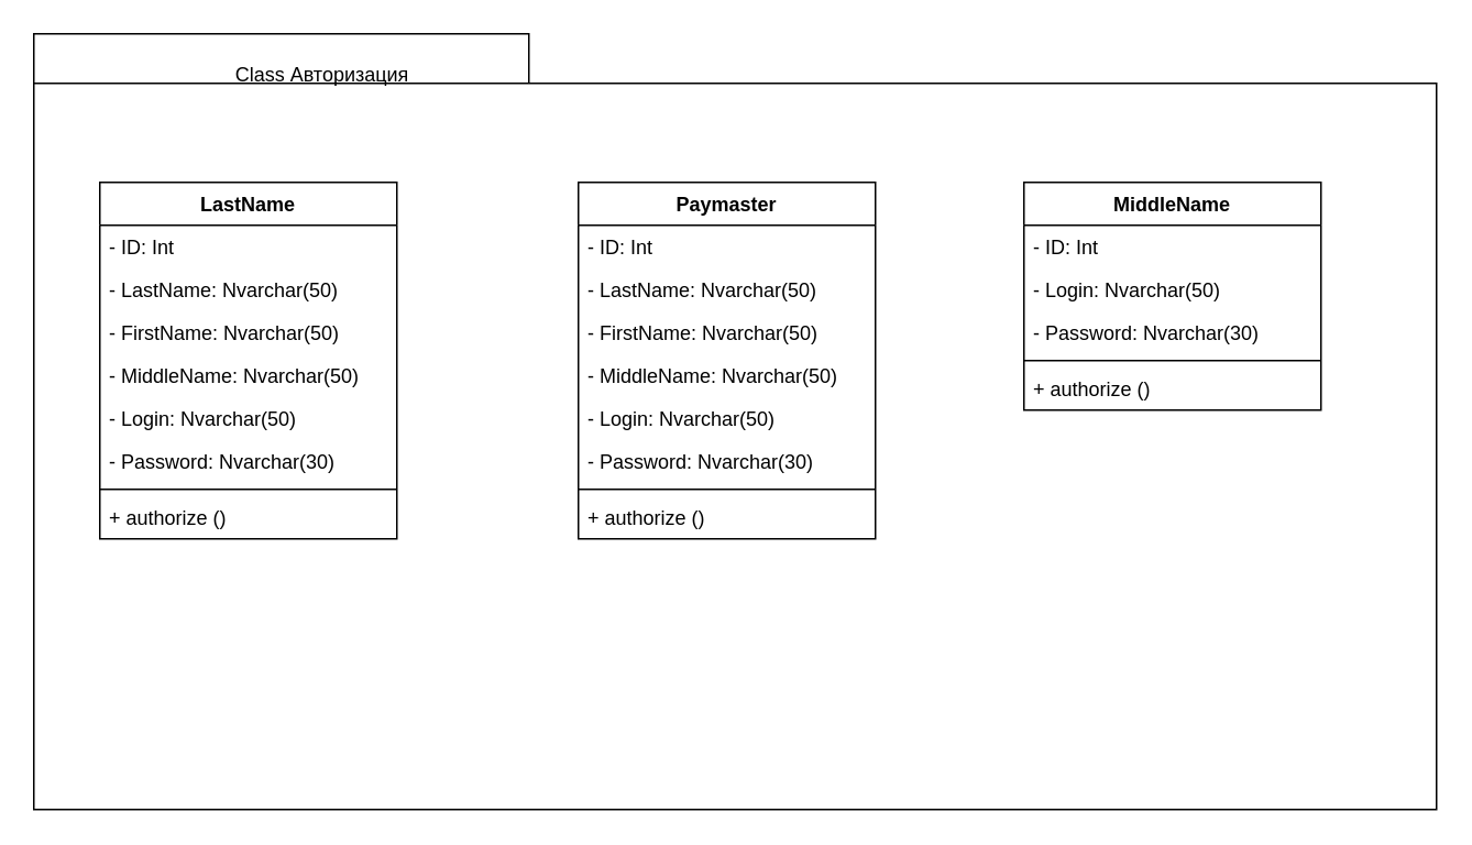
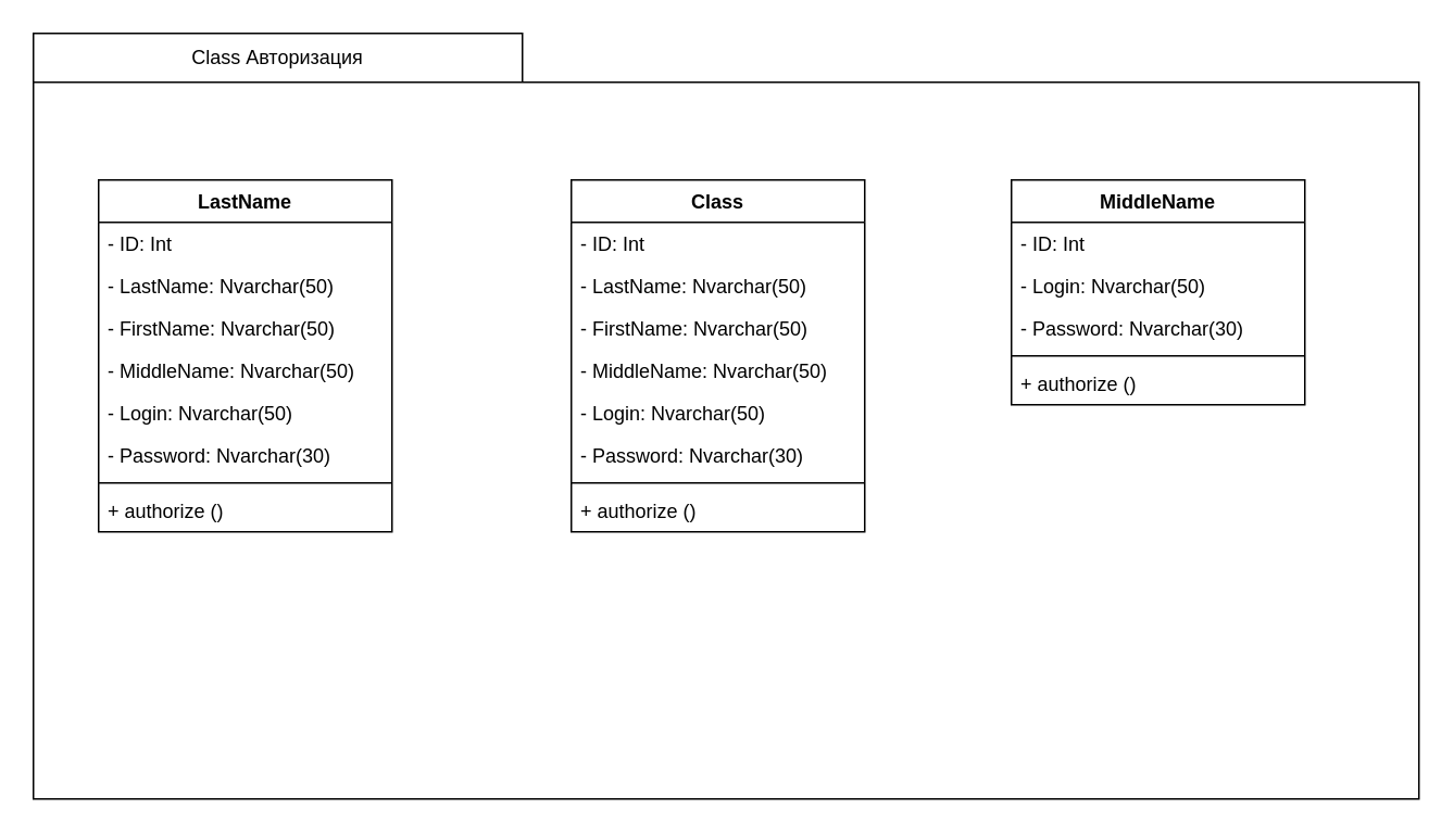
  <mxCell id="0" />
  <mxCell id="1" parent="0" />
  <mxCell id="2" value="package" style="shape=folder;fontStyle=1;spacingTop=10;tabWidth=300;tabHeight=30;tabPosition=left;html=1;shadow=0;labelBackgroundColor=none;sketch=0;gradientColor=none;backgroundOutline=0;noLabel=1;fontColor=none;labelBorderColor=none;" vertex="1" parent="1"><mxGeometry x="20" y="20" width="850" height="470" as="geometry" /></mxCell>
- <mxCell id="3" value="Class Авторизация" style="text;html=1;strokeColor=none;fillColor=none;align=center;verticalAlign=middle;whiteSpace=wrap;rounded=0;shadow=0;labelBackgroundColor=none;sketch=0;fontColor=none;" vertex="1" parent="1"><mxGeometry x="45" y="30" width="300" height="30" as="geometry" /></mxCell>
+ <mxCell id="3" value="Class Авторизация" style="text;html=1;strokeColor=none;fillColor=none;align=center;verticalAlign=middle;whiteSpace=wrap;rounded=0;shadow=0;labelBackgroundColor=none;sketch=0;fontColor=none;" vertex="1" parent="1"><mxGeometry x="20" y="20" width="300" height="30" as="geometry" /></mxCell>
  <mxCell id="4" value="MiddleName" style="swimlane;fontStyle=1;align=center;verticalAlign=top;childLayout=stackLayout;horizontal=1;startSize=26;horizontalStack=0;resizeParent=1;resizeParentMax=0;resizeLast=0;collapsible=1;marginBottom=0;" vertex="1" parent="1"><mxGeometry x="620" y="110" width="180" height="138" as="geometry" /></mxCell>
  <mxCell id="5" value="- ID: Int" style="text;strokeColor=none;fillColor=none;align=left;verticalAlign=top;spacingLeft=4;spacingRight=4;overflow=hidden;rotatable=0;points=[[0,0.5],[1,0.5]];portConstraint=eastwest;" vertex="1" parent="4"><mxGeometry y="26" width="180" height="26" as="geometry" /></mxCell>
  <mxCell id="6" value="- Login: Nvarchar(50)" style="text;strokeColor=none;fillColor=none;align=left;verticalAlign=top;spacingLeft=4;spacingRight=4;overflow=hidden;rotatable=0;points=[[0,0.5],[1,0.5]];portConstraint=eastwest;" vertex="1" parent="4"><mxGeometry y="52" width="180" height="26" as="geometry" /></mxCell>
  <mxCell id="7" value="- Password: Nvarchar(30)" style="text;strokeColor=none;fillColor=none;align=left;verticalAlign=top;spacingLeft=4;spacingRight=4;overflow=hidden;rotatable=0;points=[[0,0.5],[1,0.5]];portConstraint=eastwest;" vertex="1" parent="4"><mxGeometry y="78" width="180" height="26" as="geometry" /></mxCell>
  <mxCell id="8" value="" style="line;strokeWidth=1;fillColor=none;align=left;verticalAlign=middle;spacingTop=-1;spacingLeft=3;spacingRight=3;rotatable=0;labelPosition=right;points=[];portConstraint=eastwest;" vertex="1" parent="4"><mxGeometry y="104" width="180" height="8" as="geometry" /></mxCell>
  <mxCell id="9" value="+ authorize ()" style="text;strokeColor=none;fillColor=none;align=left;verticalAlign=top;spacingLeft=4;spacingRight=4;overflow=hidden;rotatable=0;points=[[0,0.5],[1,0.5]];portConstraint=eastwest;" vertex="1" parent="4"><mxGeometry y="112" width="180" height="26" as="geometry" /></mxCell>
- <mxCell id="10" value="Paymaster" style="swimlane;fontStyle=1;align=center;verticalAlign=top;childLayout=stackLayout;horizontal=1;startSize=26;horizontalStack=0;resizeParent=1;resizeParentMax=0;resizeLast=0;collapsible=1;marginBottom=0;" vertex="1" parent="1"><mxGeometry x="350" y="110" width="180" height="216" as="geometry" /></mxCell>
+ <mxCell id="10" value="Class" style="swimlane;fontStyle=1;align=center;verticalAlign=top;childLayout=stackLayout;horizontal=1;startSize=26;horizontalStack=0;resizeParent=1;resizeParentMax=0;resizeLast=0;collapsible=1;marginBottom=0;" vertex="1" parent="1"><mxGeometry x="350" y="110" width="180" height="216" as="geometry" /></mxCell>
  <mxCell id="11" value="- ID: Int" style="text;strokeColor=none;fillColor=none;align=left;verticalAlign=top;spacingLeft=4;spacingRight=4;overflow=hidden;rotatable=0;points=[[0,0.5],[1,0.5]];portConstraint=eastwest;" vertex="1" parent="10"><mxGeometry y="26" width="180" height="26" as="geometry" /></mxCell>
  <mxCell id="12" value="- LastName: Nvarchar(50)" style="text;strokeColor=none;fillColor=none;align=left;verticalAlign=top;spacingLeft=4;spacingRight=4;overflow=hidden;rotatable=0;points=[[0,0.5],[1,0.5]];portConstraint=eastwest;" vertex="1" parent="10"><mxGeometry y="52" width="180" height="26" as="geometry" /></mxCell>
  <mxCell id="13" value="- FirstName: Nvarchar(50)" style="text;strokeColor=none;fillColor=none;align=left;verticalAlign=top;spacingLeft=4;spacingRight=4;overflow=hidden;rotatable=0;points=[[0,0.5],[1,0.5]];portConstraint=eastwest;" vertex="1" parent="10"><mxGeometry y="78" width="180" height="26" as="geometry" /></mxCell>
  <mxCell id="14" value="- MiddleName: Nvarchar(50)" style="text;strokeColor=none;fillColor=none;align=left;verticalAlign=top;spacingLeft=4;spacingRight=4;overflow=hidden;rotatable=0;points=[[0,0.5],[1,0.5]];portConstraint=eastwest;" vertex="1" parent="10"><mxGeometry y="104" width="180" height="26" as="geometry" /></mxCell>
  <mxCell id="15" value="- Login: Nvarchar(50)" style="text;strokeColor=none;fillColor=none;align=left;verticalAlign=top;spacingLeft=4;spacingRight=4;overflow=hidden;rotatable=0;points=[[0,0.5],[1,0.5]];portConstraint=eastwest;" vertex="1" parent="10"><mxGeometry y="130" width="180" height="26" as="geometry" /></mxCell>
  <mxCell id="16" value="- Password: Nvarchar(30)" style="text;strokeColor=none;fillColor=none;align=left;verticalAlign=top;spacingLeft=4;spacingRight=4;overflow=hidden;rotatable=0;points=[[0,0.5],[1,0.5]];portConstraint=eastwest;" vertex="1" parent="10"><mxGeometry y="156" width="180" height="26" as="geometry" /></mxCell>
  <mxCell id="17" value="" style="line;strokeWidth=1;fillColor=none;align=left;verticalAlign=middle;spacingTop=-1;spacingLeft=3;spacingRight=3;rotatable=0;labelPosition=right;points=[];portConstraint=eastwest;" vertex="1" parent="10"><mxGeometry y="182" width="180" height="8" as="geometry" /></mxCell>
  <mxCell id="18" value="+ authorize ()" style="text;strokeColor=none;fillColor=none;align=left;verticalAlign=top;spacingLeft=4;spacingRight=4;overflow=hidden;rotatable=0;points=[[0,0.5],[1,0.5]];portConstraint=eastwest;" vertex="1" parent="10"><mxGeometry y="190" width="180" height="26" as="geometry" /></mxCell>
  <mxCell id="19" value="LastName" style="swimlane;fontStyle=1;align=center;verticalAlign=top;childLayout=stackLayout;horizontal=1;startSize=26;horizontalStack=0;resizeParent=1;resizeParentMax=0;resizeLast=0;collapsible=1;marginBottom=0;" vertex="1" parent="1"><mxGeometry x="60" y="110" width="180" height="216" as="geometry" /></mxCell>
  <mxCell id="20" value="- ID: Int" style="text;strokeColor=none;fillColor=none;align=left;verticalAlign=top;spacingLeft=4;spacingRight=4;overflow=hidden;rotatable=0;points=[[0,0.5],[1,0.5]];portConstraint=eastwest;" vertex="1" parent="19"><mxGeometry y="26" width="180" height="26" as="geometry" /></mxCell>
  <mxCell id="21" value="- LastName: Nvarchar(50)" style="text;strokeColor=none;fillColor=none;align=left;verticalAlign=top;spacingLeft=4;spacingRight=4;overflow=hidden;rotatable=0;points=[[0,0.5],[1,0.5]];portConstraint=eastwest;" vertex="1" parent="19"><mxGeometry y="52" width="180" height="26" as="geometry" /></mxCell>
  <mxCell id="22" value="- FirstName: Nvarchar(50)" style="text;strokeColor=none;fillColor=none;align=left;verticalAlign=top;spacingLeft=4;spacingRight=4;overflow=hidden;rotatable=0;points=[[0,0.5],[1,0.5]];portConstraint=eastwest;" vertex="1" parent="19"><mxGeometry y="78" width="180" height="26" as="geometry" /></mxCell>
  <mxCell id="23" value="- MiddleName: Nvarchar(50)" style="text;strokeColor=none;fillColor=none;align=left;verticalAlign=top;spacingLeft=4;spacingRight=4;overflow=hidden;rotatable=0;points=[[0,0.5],[1,0.5]];portConstraint=eastwest;" vertex="1" parent="19"><mxGeometry y="104" width="180" height="26" as="geometry" /></mxCell>
  <mxCell id="24" value="- Login: Nvarchar(50)" style="text;strokeColor=none;fillColor=none;align=left;verticalAlign=top;spacingLeft=4;spacingRight=4;overflow=hidden;rotatable=0;points=[[0,0.5],[1,0.5]];portConstraint=eastwest;" vertex="1" parent="19"><mxGeometry y="130" width="180" height="26" as="geometry" /></mxCell>
  <mxCell id="25" value="- Password: Nvarchar(30)" style="text;strokeColor=none;fillColor=none;align=left;verticalAlign=top;spacingLeft=4;spacingRight=4;overflow=hidden;rotatable=0;points=[[0,0.5],[1,0.5]];portConstraint=eastwest;" vertex="1" parent="19"><mxGeometry y="156" width="180" height="26" as="geometry" /></mxCell>
  <mxCell id="26" value="" style="line;strokeWidth=1;fillColor=none;align=left;verticalAlign=middle;spacingTop=-1;spacingLeft=3;spacingRight=3;rotatable=0;labelPosition=right;points=[];portConstraint=eastwest;" vertex="1" parent="19"><mxGeometry y="182" width="180" height="8" as="geometry" /></mxCell>
  <mxCell id="27" value="+ authorize ()" style="text;strokeColor=none;fillColor=none;align=left;verticalAlign=top;spacingLeft=4;spacingRight=4;overflow=hidden;rotatable=0;points=[[0,0.5],[1,0.5]];portConstraint=eastwest;" vertex="1" parent="19"><mxGeometry y="190" width="180" height="26" as="geometry" /></mxCell>
